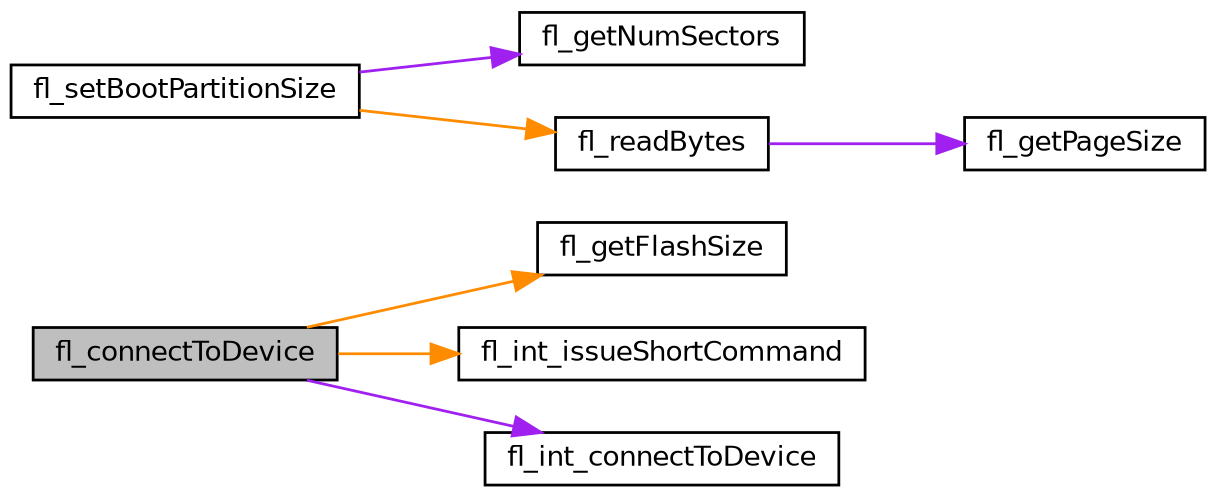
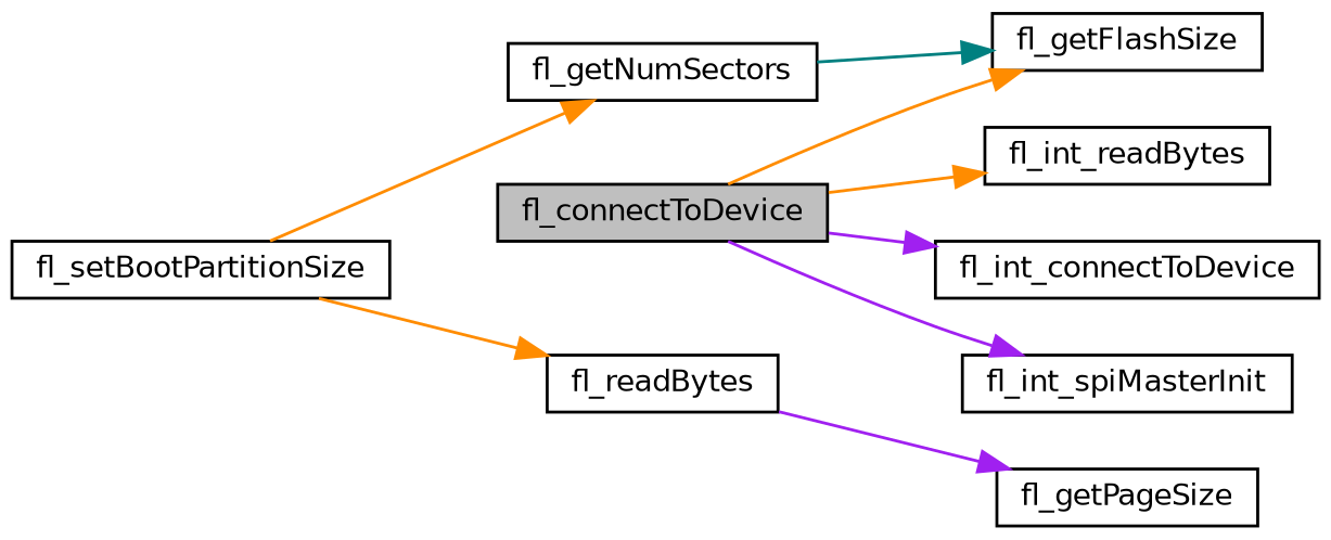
  digraph {
    fontname="DejaVu Sans"
    rankdir=LR
    node [color=black fillcolor=white fontname="DejaVu Sans" fontsize=10 shape=record style=filled]
    edge [color=purple fontname="DejaVu Sans" fontsize=10 labelfontname=Helvetica labelfontsize=10 style=solid]
    n1 [fillcolor=grey75 fontcolor=black height=0.2 label=fl_connectToDevice width=0.4]
    n2 [height=0.2 label=fl_getFlashSize width=0.4]
-   n3 [height=0.2 label=fl_int_issueShortCommand width=0.4]
+   n3 [height=0.2 label=fl_int_readBytes width=0.4]
    n4 [height=0.2 label=fl_int_connectToDevice width=0.4]
+   n5 [height=0.2 label=fl_int_spiMasterInit width=0.4]
    n6 [height=0.2 label=fl_setBootPartitionSize width=0.4]
    n7 [height=0.2 label=fl_getNumSectors width=0.4]
    n8 [height=0.2 label=fl_readBytes width=0.4]
    n9 [height=0.2 label=fl_getPageSize width=0.4]
    n1 -> n2 [color=darkorange]
    n1 -> n3 [color=darkorange]
    n1 -> n4
-   n6 -> n7
+   n1 -> n5
+   n6 -> n7 [color=darkorange]
    n6 -> n8 [color=darkorange]
+   n7 -> n2 [color=teal]
    n8 -> n9
  }
